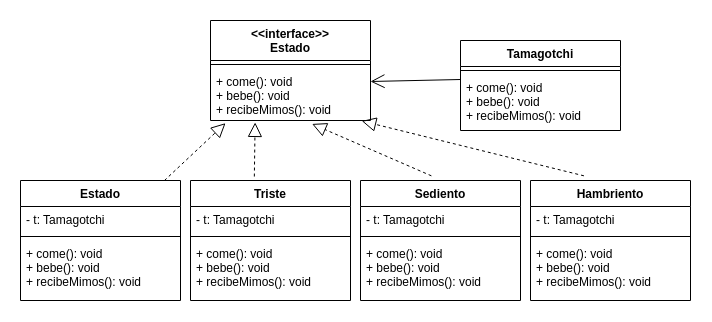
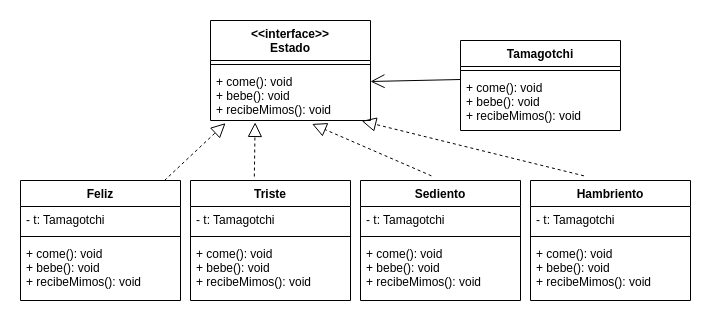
  <mxCell id="0" />
  <mxCell id="1" parent="0" />
  <mxCell id="2" value="Tamagotchi" style="swimlane;fontStyle=1;align=center;verticalAlign=top;childLayout=stackLayout;horizontal=1;startSize=26;horizontalStack=0;resizeParent=1;resizeParentMax=0;resizeLast=0;collapsible=1;marginBottom=0;" vertex="1" parent="1"><mxGeometry x="460" y="40" width="160" height="90" as="geometry" /></mxCell>
  <mxCell id="3" value="" style="line;strokeWidth=1;fillColor=none;align=left;verticalAlign=middle;spacingTop=-1;spacingLeft=3;spacingRight=3;rotatable=0;labelPosition=right;points=[];portConstraint=eastwest;strokeColor=inherit;" vertex="1" parent="2"><mxGeometry y="26" width="160" height="8" as="geometry" /></mxCell>
  <mxCell id="4" value="+ come(): void&#10;+ bebe(): void&#10;+ recibeMimos(): void" style="text;strokeColor=none;fillColor=none;align=left;verticalAlign=top;spacingLeft=4;spacingRight=4;overflow=hidden;rotatable=0;points=[[0,0.5],[1,0.5]];portConstraint=eastwest;" vertex="1" parent="2"><mxGeometry y="34" width="160" height="56" as="geometry" /></mxCell>
  <mxCell id="5" value="&lt;&lt;interface&gt;&gt;&#10;Estado" style="swimlane;fontStyle=1;align=center;verticalAlign=top;childLayout=stackLayout;horizontal=1;startSize=40;horizontalStack=0;resizeParent=1;resizeParentMax=0;resizeLast=0;collapsible=1;marginBottom=0;" vertex="1" parent="1"><mxGeometry x="210" y="20" width="160" height="100" as="geometry" /></mxCell>
  <mxCell id="6" value="" style="line;strokeWidth=1;fillColor=none;align=left;verticalAlign=middle;spacingTop=-1;spacingLeft=3;spacingRight=3;rotatable=0;labelPosition=right;points=[];portConstraint=eastwest;strokeColor=inherit;" vertex="1" parent="5"><mxGeometry y="40" width="160" height="8" as="geometry" /></mxCell>
  <mxCell id="7" value="+ come(): void&#10;+ bebe(): void&#10;+ recibeMimos(): void" style="text;strokeColor=none;fillColor=none;align=left;verticalAlign=top;spacingLeft=4;spacingRight=4;overflow=hidden;rotatable=0;points=[[0,0.5],[1,0.5]];portConstraint=eastwest;" vertex="1" parent="5"><mxGeometry y="48" width="160" height="52" as="geometry" /></mxCell>
  <mxCell id="8" value="" style="endArrow=open;endFill=1;endSize=12;html=1;rounded=0;exitX=0;exitY=0.5;exitDx=0;exitDy=0;" edge="1" parent="1"><mxGeometry width="160" relative="1" as="geometry"><mxPoint x="460" y="79" as="sourcePoint" /><mxPoint x="370" y="81" as="targetPoint" /></mxGeometry></mxCell>
  <mxCell id="9" value="Triste" style="swimlane;fontStyle=1;align=center;verticalAlign=top;childLayout=stackLayout;horizontal=1;startSize=26;horizontalStack=0;resizeParent=1;resizeParentMax=0;resizeLast=0;collapsible=1;marginBottom=0;" vertex="1" parent="1"><mxGeometry x="190" y="180" width="160" height="120" as="geometry" /></mxCell>
  <mxCell id="10" value="- t: Tamagotchi" style="text;strokeColor=none;fillColor=none;align=left;verticalAlign=top;spacingLeft=4;spacingRight=4;overflow=hidden;rotatable=0;points=[[0,0.5],[1,0.5]];portConstraint=eastwest;" vertex="1" parent="9"><mxGeometry y="26" width="160" height="26" as="geometry" /></mxCell>
  <mxCell id="11" value="" style="line;strokeWidth=1;fillColor=none;align=left;verticalAlign=middle;spacingTop=-1;spacingLeft=3;spacingRight=3;rotatable=0;labelPosition=right;points=[];portConstraint=eastwest;strokeColor=inherit;" vertex="1" parent="9"><mxGeometry y="52" width="160" height="8" as="geometry" /></mxCell>
  <mxCell id="12" value="+ come(): void&#10;+ bebe(): void&#10;+ recibeMimos(): void" style="text;strokeColor=none;fillColor=none;align=left;verticalAlign=top;spacingLeft=4;spacingRight=4;overflow=hidden;rotatable=0;points=[[0,0.5],[1,0.5]];portConstraint=eastwest;" vertex="1" parent="9"><mxGeometry y="60" width="160" height="60" as="geometry" /></mxCell>
  <mxCell id="13" value="Sediento" style="swimlane;fontStyle=1;align=center;verticalAlign=top;childLayout=stackLayout;horizontal=1;startSize=26;horizontalStack=0;resizeParent=1;resizeParentMax=0;resizeLast=0;collapsible=1;marginBottom=0;" vertex="1" parent="1"><mxGeometry x="360" y="180" width="160" height="120" as="geometry" /></mxCell>
  <mxCell id="14" value="- t: Tamagotchi" style="text;strokeColor=none;fillColor=none;align=left;verticalAlign=top;spacingLeft=4;spacingRight=4;overflow=hidden;rotatable=0;points=[[0,0.5],[1,0.5]];portConstraint=eastwest;" vertex="1" parent="13"><mxGeometry y="26" width="160" height="26" as="geometry" /></mxCell>
  <mxCell id="15" value="" style="line;strokeWidth=1;fillColor=none;align=left;verticalAlign=middle;spacingTop=-1;spacingLeft=3;spacingRight=3;rotatable=0;labelPosition=right;points=[];portConstraint=eastwest;strokeColor=inherit;" vertex="1" parent="13"><mxGeometry y="52" width="160" height="8" as="geometry" /></mxCell>
  <mxCell id="16" value="+ come(): void&#10;+ bebe(): void&#10;+ recibeMimos(): void" style="text;strokeColor=none;fillColor=none;align=left;verticalAlign=top;spacingLeft=4;spacingRight=4;overflow=hidden;rotatable=0;points=[[0,0.5],[1,0.5]];portConstraint=eastwest;" vertex="1" parent="13"><mxGeometry y="60" width="160" height="60" as="geometry" /></mxCell>
  <mxCell id="17" value="Hambriento" style="swimlane;fontStyle=1;align=center;verticalAlign=top;childLayout=stackLayout;horizontal=1;startSize=26;horizontalStack=0;resizeParent=1;resizeParentMax=0;resizeLast=0;collapsible=1;marginBottom=0;" vertex="1" parent="1"><mxGeometry x="530" y="180" width="160" height="120" as="geometry"><mxRectangle x="480" y="310" width="110" height="30" as="alternateBounds" /></mxGeometry></mxCell>
  <mxCell id="18" value="- t: Tamagotchi" style="text;strokeColor=none;fillColor=none;align=left;verticalAlign=top;spacingLeft=4;spacingRight=4;overflow=hidden;rotatable=0;points=[[0,0.5],[1,0.5]];portConstraint=eastwest;" vertex="1" parent="17"><mxGeometry y="26" width="160" height="26" as="geometry" /></mxCell>
  <mxCell id="19" value="" style="line;strokeWidth=1;fillColor=none;align=left;verticalAlign=middle;spacingTop=-1;spacingLeft=3;spacingRight=3;rotatable=0;labelPosition=right;points=[];portConstraint=eastwest;strokeColor=inherit;" vertex="1" parent="17"><mxGeometry y="52" width="160" height="8" as="geometry" /></mxCell>
  <mxCell id="20" value="+ come(): void&#10;+ bebe(): void&#10;+ recibeMimos(): void" style="text;strokeColor=none;fillColor=none;align=left;verticalAlign=top;spacingLeft=4;spacingRight=4;overflow=hidden;rotatable=0;points=[[0,0.5],[1,0.5]];portConstraint=eastwest;" vertex="1" parent="17"><mxGeometry y="60" width="160" height="60" as="geometry" /></mxCell>
- <mxCell id="21" value="Estado" style="swimlane;fontStyle=1;align=center;verticalAlign=top;childLayout=stackLayout;horizontal=1;startSize=26;horizontalStack=0;resizeParent=1;resizeParentMax=0;resizeLast=0;collapsible=1;marginBottom=0;" vertex="1" parent="1"><mxGeometry x="20" y="180" width="160" height="120" as="geometry" /></mxCell>
+ <mxCell id="21" value="Feliz" style="swimlane;fontStyle=1;align=center;verticalAlign=top;childLayout=stackLayout;horizontal=1;startSize=26;horizontalStack=0;resizeParent=1;resizeParentMax=0;resizeLast=0;collapsible=1;marginBottom=0;" vertex="1" parent="1"><mxGeometry x="20" y="180" width="160" height="120" as="geometry" /></mxCell>
  <mxCell id="22" value="- t: Tamagotchi" style="text;strokeColor=none;fillColor=none;align=left;verticalAlign=top;spacingLeft=4;spacingRight=4;overflow=hidden;rotatable=0;points=[[0,0.5],[1,0.5]];portConstraint=eastwest;" vertex="1" parent="21"><mxGeometry y="26" width="160" height="26" as="geometry" /></mxCell>
  <mxCell id="23" value="" style="line;strokeWidth=1;fillColor=none;align=left;verticalAlign=middle;spacingTop=-1;spacingLeft=3;spacingRight=3;rotatable=0;labelPosition=right;points=[];portConstraint=eastwest;strokeColor=inherit;" vertex="1" parent="21"><mxGeometry y="52" width="160" height="8" as="geometry" /></mxCell>
  <mxCell id="24" value="+ come(): void&#10;+ bebe(): void&#10;+ recibeMimos(): void" style="text;strokeColor=none;fillColor=none;align=left;verticalAlign=top;spacingLeft=4;spacingRight=4;overflow=hidden;rotatable=0;points=[[0,0.5],[1,0.5]];portConstraint=eastwest;" vertex="1" parent="21"><mxGeometry y="60" width="160" height="60" as="geometry" /></mxCell>
  <mxCell id="25" value="" style="endArrow=block;dashed=1;endFill=0;endSize=12;html=1;rounded=0;entryX=0.279;entryY=1.037;entryDx=0;entryDy=0;entryPerimeter=0;exitX=0.399;exitY=-0.033;exitDx=0;exitDy=0;exitPerimeter=0;" edge="1" parent="1" source="9" target="7"><mxGeometry width="160" relative="1" as="geometry"><mxPoint x="330" y="150" as="sourcePoint" /><mxPoint x="490" y="150" as="targetPoint" /></mxGeometry></mxCell>
  <mxCell id="26" value="" style="endArrow=block;dashed=1;endFill=0;endSize=12;html=1;rounded=0;entryX=0.635;entryY=1.066;entryDx=0;entryDy=0;entryPerimeter=0;exitX=0.443;exitY=-0.039;exitDx=0;exitDy=0;exitPerimeter=0;" edge="1" parent="1" source="13" target="7"><mxGeometry width="160" relative="1" as="geometry"><mxPoint x="263.84" y="186.04" as="sourcePoint" /><mxPoint x="264.64" y="131.924" as="targetPoint" /></mxGeometry></mxCell>
  <mxCell id="27" value="" style="endArrow=block;dashed=1;endFill=0;endSize=12;html=1;rounded=0;entryX=0.945;entryY=1.009;entryDx=0;entryDy=0;entryPerimeter=0;exitX=0.334;exitY=-0.039;exitDx=0;exitDy=0;exitPerimeter=0;" edge="1" parent="1" source="17" target="7"><mxGeometry width="160" relative="1" as="geometry"><mxPoint x="273.84" y="196.04" as="sourcePoint" /><mxPoint x="274.64" y="141.924" as="targetPoint" /></mxGeometry></mxCell>
  <mxCell id="28" value="" style="endArrow=block;dashed=1;endFill=0;endSize=12;html=1;rounded=0;entryX=0.094;entryY=1.051;entryDx=0;entryDy=0;entryPerimeter=0;" edge="1" parent="1" source="21" target="7"><mxGeometry width="160" relative="1" as="geometry"><mxPoint x="593.44" y="185.32" as="sourcePoint" /><mxPoint x="371.2" y="130.468" as="targetPoint" /></mxGeometry></mxCell>
